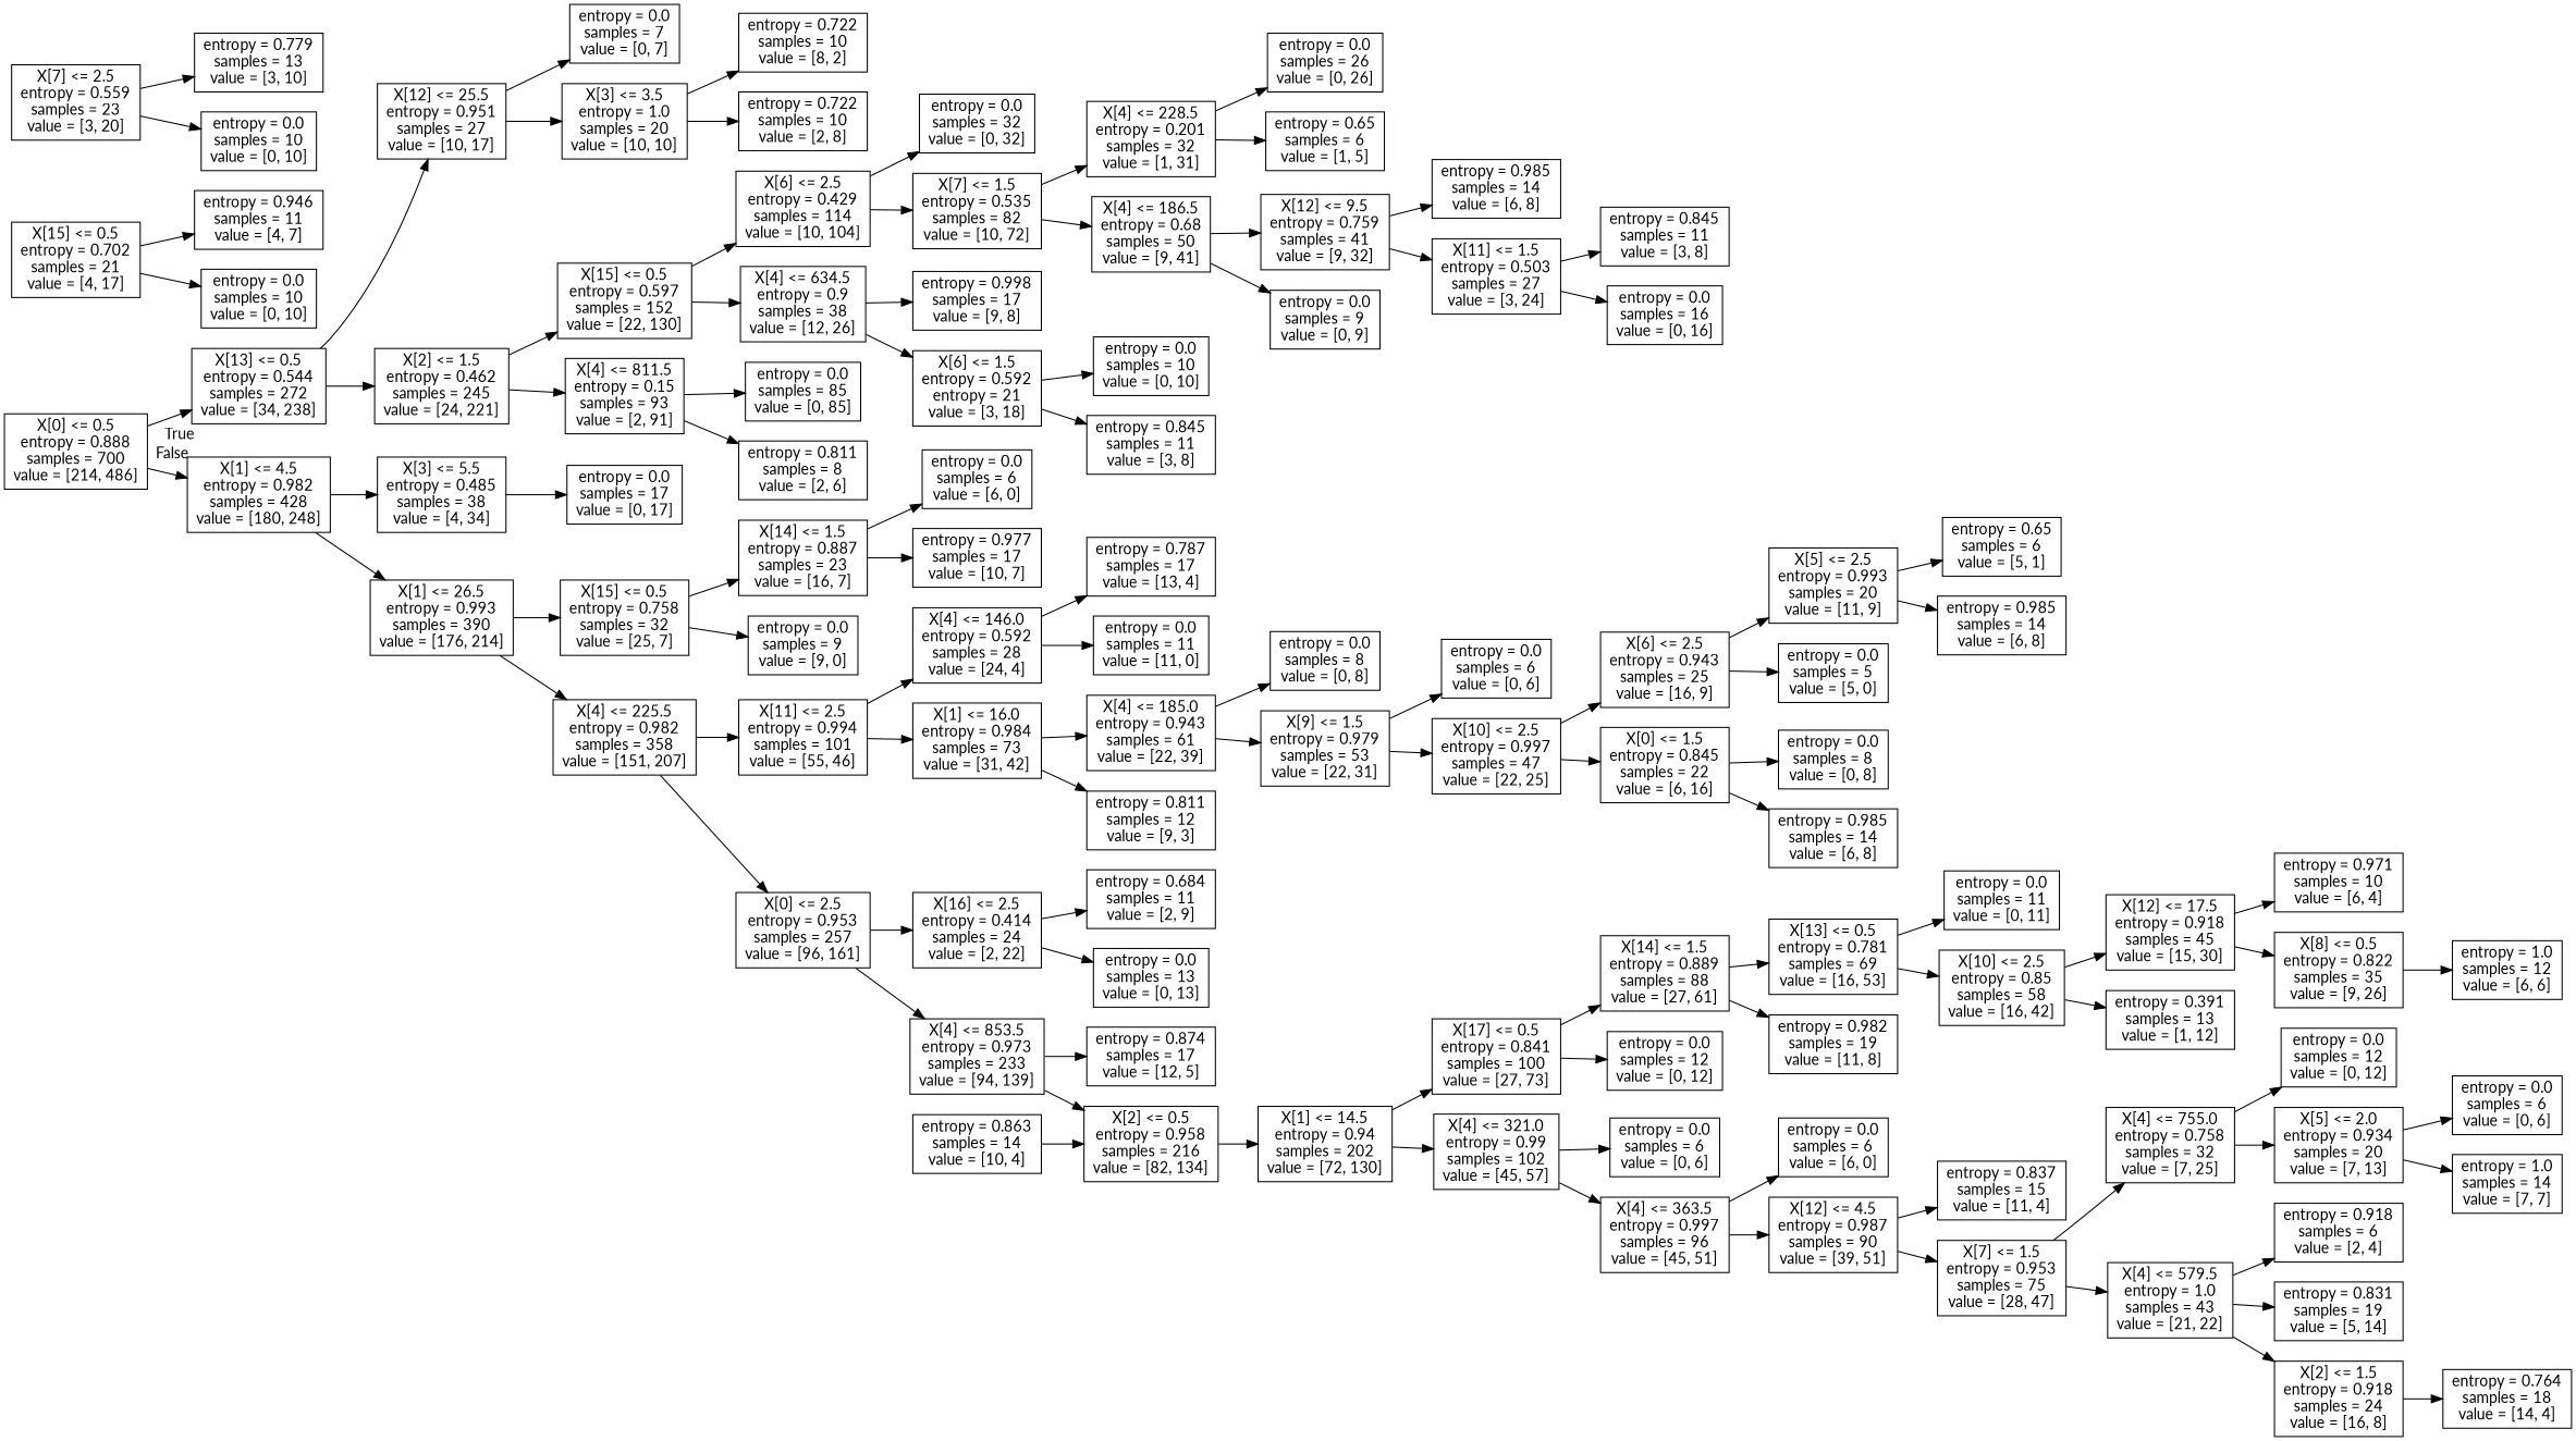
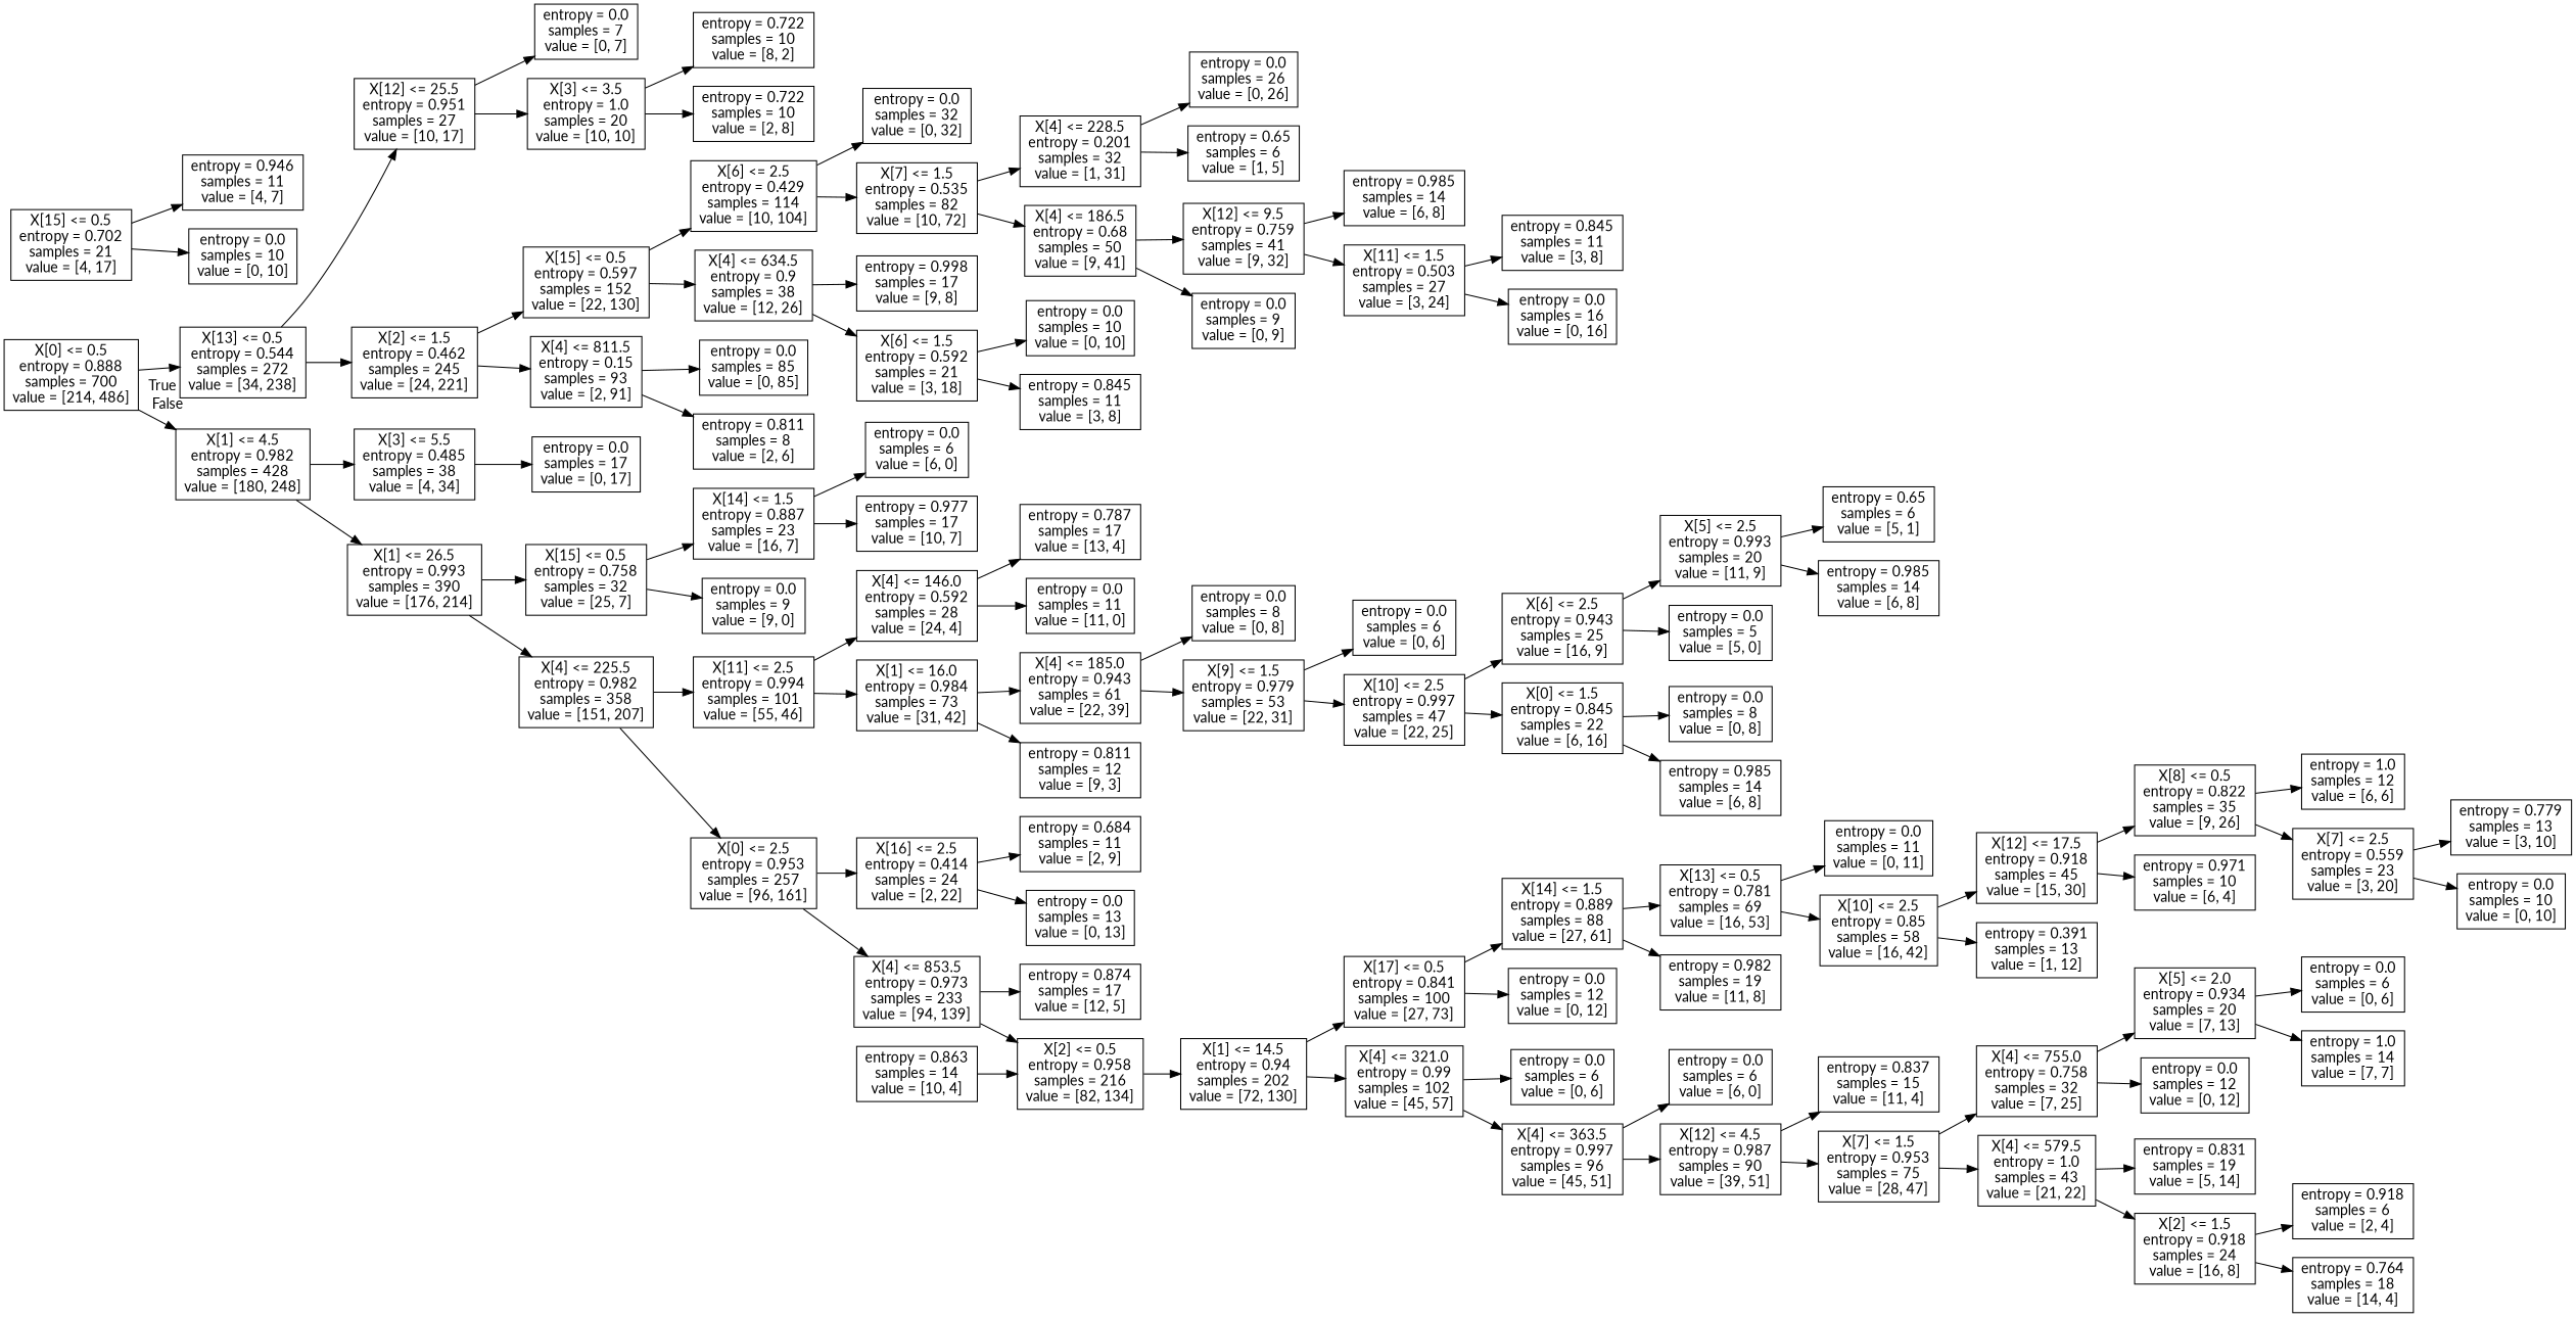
  digraph {
    fontname=Lato
    rankdir=LR
    node [fontname=Lato shape=box]
    edge [fontname=Lato]
    n1 [label="X[0] <= 0.5\nentropy = 0.888\nsamples = 700\nvalue = [214, 486]"]
    n2 [label="X[13] <= 0.5\nentropy = 0.544\nsamples = 272\nvalue = [34, 238]"]
    n3 [label="X[1] <= 4.5\nentropy = 0.982\nsamples = 428\nvalue = [180, 248]"]
    n4 [label="X[12] <= 25.5\nentropy = 0.951\nsamples = 27\nvalue = [10, 17]"]
    n5 [label="X[2] <= 1.5\nentropy = 0.462\nsamples = 245\nvalue = [24, 221]"]
    n6 [label="X[3] <= 5.5\nentropy = 0.485\nsamples = 38\nvalue = [4, 34]"]
    n7 [label="X[1] <= 26.5\nentropy = 0.993\nsamples = 390\nvalue = [176, 214]"]
    n8 [label="X[3] <= 3.5\nentropy = 1.0\nsamples = 20\nvalue = [10, 10]"]
    n9 [label="entropy = 0.0\nsamples = 7\nvalue = [0, 7]"]
    n10 [label="X[4] <= 811.5\nentropy = 0.15\nsamples = 93\nvalue = [2, 91]"]
    n11 [label="X[15] <= 0.5\nentropy = 0.597\nsamples = 152\nvalue = [22, 130]"]
    n12 [label="entropy = 0.722\nsamples = 10\nvalue = [8, 2]"]
    n13 [label="entropy = 0.722\nsamples = 10\nvalue = [2, 8]"]
    n14 [label="entropy = 0.0\nsamples = 85\nvalue = [0, 85]"]
    n15 [label="entropy = 0.811\nsamples = 8\nvalue = [2, 6]"]
    n16 [label="X[6] <= 2.5\nentropy = 0.429\nsamples = 114\nvalue = [10, 104]"]
    n17 [label="X[4] <= 634.5\nentropy = 0.9\nsamples = 38\nvalue = [12, 26]"]
    n18 [label="X[7] <= 1.5\nentropy = 0.535\nsamples = 82\nvalue = [10, 72]"]
    n19 [label="entropy = 0.0\nsamples = 32\nvalue = [0, 32]"]
-   n20 [label="X[6] <= 1.5\nentropy = 0.592\nentropy = 21\nvalue = [3, 18]"]
+   n20 [label="X[6] <= 1.5\nentropy = 0.592\nsamples = 21\nvalue = [3, 18]"]
    n21 [label="entropy = 0.998\nsamples = 17\nvalue = [9, 8]"]
    n22 [label="X[4] <= 228.5\nentropy = 0.201\nsamples = 32\nvalue = [1, 31]"]
    n23 [label="X[4] <= 186.5\nentropy = 0.68\nsamples = 50\nvalue = [9, 41]"]
    n24 [label="entropy = 0.65\nsamples = 6\nvalue = [1, 5]"]
    n25 [label="entropy = 0.0\nsamples = 26\nvalue = [0, 26]"]
    n26 [label="entropy = 0.0\nsamples = 9\nvalue = [0, 9]"]
    n27 [label="X[12] <= 9.5\nentropy = 0.759\nsamples = 41\nvalue = [9, 32]"]
    n28 [label="entropy = 0.985\nsamples = 14\nvalue = [6, 8]"]
    n29 [label="X[11] <= 1.5\nentropy = 0.503\nsamples = 27\nvalue = [3, 24]"]
    n30 [label="entropy = 0.845\nsamples = 11\nvalue = [3, 8]"]
    n31 [label="entropy = 0.0\nsamples = 16\nvalue = [0, 16]"]
    n32 [label="entropy = 0.0\nsamples = 10\nvalue = [0, 10]"]
    n33 [label="entropy = 0.845\nsamples = 11\nvalue = [3, 8]"]
    n34 [label="entropy = 0.0\nsamples = 17\nvalue = [0, 17]"]
    n35 [label="X[4] <= 225.5\nentropy = 0.982\nsamples = 358\nvalue = [151, 207]"]
    n36 [label="X[15] <= 0.5\nentropy = 0.758\nsamples = 32\nvalue = [25, 7]"]
    n37 [label="X[15] <= 0.5\nentropy = 0.702\nsamples = 21\nvalue = [4, 17]"]
    n38 [label="entropy = 0.946\nsamples = 11\nvalue = [4, 7]"]
    n39 [label="entropy = 0.0\nsamples = 10\nvalue = [0, 10]"]
    n40 [label="X[11] <= 2.5\nentropy = 0.994\nsamples = 101\nvalue = [55, 46]"]
    n41 [label="X[0] <= 2.5\nentropy = 0.953\nsamples = 257\nvalue = [96, 161]"]
    n42 [label="X[14] <= 1.5\nentropy = 0.887\nsamples = 23\nvalue = [16, 7]"]
    n43 [label="entropy = 0.0\nsamples = 9\nvalue = [9, 0]"]
    n44 [label="X[1] <= 16.0\nentropy = 0.984\nsamples = 73\nvalue = [31, 42]"]
    n45 [label="X[4] <= 146.0\nentropy = 0.592\nsamples = 28\nvalue = [24, 4]"]
    n46 [label="X[4] <= 853.5\nentropy = 0.973\nsamples = 233\nvalue = [94, 139]"]
    n47 [label="X[16] <= 2.5\nentropy = 0.414\nsamples = 24\nvalue = [2, 22]"]
    n48 [label="X[4] <= 185.0\nentropy = 0.943\nsamples = 61\nvalue = [22, 39]"]
    n49 [label="entropy = 0.811\nsamples = 12\nvalue = [9, 3]"]
    n50 [label="entropy = 0.787\nsamples = 17\nvalue = [13, 4]"]
    n51 [label="entropy = 0.0\nsamples = 11\nvalue = [11, 0]"]
    n52 [label="X[9] <= 1.5\nentropy = 0.979\nsamples = 53\nvalue = [22, 31]"]
    n53 [label="entropy = 0.0\nsamples = 8\nvalue = [0, 8]"]
    n54 [label="entropy = 0.0\nsamples = 6\nvalue = [0, 6]"]
    n55 [label="X[10] <= 2.5\nentropy = 0.997\nsamples = 47\nvalue = [22, 25]"]
    n56 [label="X[6] <= 2.5\nentropy = 0.943\nsamples = 25\nvalue = [16, 9]"]
    n57 [label="X[0] <= 1.5\nentropy = 0.845\nsamples = 22\nvalue = [6, 16]"]
    n58 [label="X[5] <= 2.5\nentropy = 0.993\nsamples = 20\nvalue = [11, 9]"]
    n59 [label="entropy = 0.0\nsamples = 5\nvalue = [5, 0]"]
    n60 [label="entropy = 0.0\nsamples = 8\nvalue = [0, 8]"]
    n61 [label="entropy = 0.985\nsamples = 14\nvalue = [6, 8]"]
    n62 [label="entropy = 0.65\nsamples = 6\nvalue = [5, 1]"]
    n63 [label="entropy = 0.985\nsamples = 14\nvalue = [6, 8]"]
    n64 [label="X[2] <= 0.5\nentropy = 0.958\nsamples = 216\nvalue = [82, 134]"]
    n65 [label="entropy = 0.874\nsamples = 17\nvalue = [12, 5]"]
    n66 [label="entropy = 0.684\nsamples = 11\nvalue = [2, 9]"]
    n67 [label="entropy = 0.0\nsamples = 13\nvalue = [0, 13]"]
    n68 [label="X[1] <= 14.5\nentropy = 0.94\nsamples = 202\nvalue = [72, 130]"]
    n69 [label="entropy = 0.863\nsamples = 14\nvalue = [10, 4]"]
    n70 [label="X[17] <= 0.5\nentropy = 0.841\nsamples = 100\nvalue = [27, 73]"]
    n71 [label="X[4] <= 321.0\nentropy = 0.99\nsamples = 102\nvalue = [45, 57]"]
    n72 [label="X[14] <= 1.5\nentropy = 0.889\nsamples = 88\nvalue = [27, 61]"]
    n73 [label="entropy = 0.0\nsamples = 12\nvalue = [0, 12]"]
    n74 [label="entropy = 0.0\nsamples = 6\nvalue = [0, 6]"]
    n75 [label="X[4] <= 363.5\nentropy = 0.997\nsamples = 96\nvalue = [45, 51]"]
    n76 [label="X[13] <= 0.5\nentropy = 0.781\nsamples = 69\nvalue = [16, 53]"]
    n77 [label="entropy = 0.982\nsamples = 19\nvalue = [11, 8]"]
    n78 [label="entropy = 0.0\nsamples = 11\nvalue = [0, 11]"]
    n79 [label="X[10] <= 2.5\nentropy = 0.85\nsamples = 58\nvalue = [16, 42]"]
    n80 [label="X[12] <= 17.5\nentropy = 0.918\nsamples = 45\nvalue = [15, 30]"]
    n81 [label="entropy = 0.391\nsamples = 13\nvalue = [1, 12]"]
    n82 [label="X[8] <= 0.5\nentropy = 0.822\nsamples = 35\nvalue = [9, 26]"]
    n83 [label="entropy = 0.971\nsamples = 10\nvalue = [6, 4]"]
    n84 [label="entropy = 1.0\nsamples = 12\nvalue = [6, 6]"]
    n85 [label="X[7] <= 2.5\nentropy = 0.559\nsamples = 23\nvalue = [3, 20]"]
    n86 [label="entropy = 0.779\nsamples = 13\nvalue = [3, 10]"]
    n87 [label="entropy = 0.0\nsamples = 10\nvalue = [0, 10]"]
    n88 [label="entropy = 0.0\nsamples = 6\nvalue = [6, 0]"]
    n89 [label="X[12] <= 4.5\nentropy = 0.987\nsamples = 90\nvalue = [39, 51]"]
    n90 [label="entropy = 0.837\nsamples = 15\nvalue = [11, 4]"]
    n91 [label="X[7] <= 1.5\nentropy = 0.953\nsamples = 75\nvalue = [28, 47]"]
    n92 [label="X[4] <= 755.0\nentropy = 0.758\nsamples = 32\nvalue = [7, 25]"]
    n93 [label="X[4] <= 579.5\nentropy = 1.0\nsamples = 43\nvalue = [21, 22]"]
    n94 [label="X[5] <= 2.0\nentropy = 0.934\nsamples = 20\nvalue = [7, 13]"]
    n95 [label="entropy = 0.0\nsamples = 12\nvalue = [0, 12]"]
    n96 [label="entropy = 0.831\nsamples = 19\nvalue = [5, 14]"]
    n97 [label="X[2] <= 1.5\nentropy = 0.918\nsamples = 24\nvalue = [16, 8]"]
    n98 [label="entropy = 0.0\nsamples = 6\nvalue = [0, 6]"]
    n99 [label="entropy = 1.0\nsamples = 14\nvalue = [7, 7]"]
    n100 [label="entropy = 0.918\nsamples = 6\nvalue = [2, 4]"]
    n101 [label="entropy = 0.764\nsamples = 18\nvalue = [14, 4]"]
    n102 [label="entropy = 0.977\nsamples = 17\nvalue = [10, 7]"]
    n103 [label="entropy = 0.0\nsamples = 6\nvalue = [6, 0]"]
    n1 -> n2 [headlabel=True labelangle=45 labeldistance=2.5]
    n1 -> n3 [headlabel=False labelangle=-45 labeldistance=2.5]
    n2 -> n4
    n2 -> n5
    n3 -> n6
    n3 -> n7
    n4 -> n8
    n4 -> n9
    n5 -> n10
    n5 -> n11
    n6 -> n34
    n7 -> n35
    n7 -> n36
    n8 -> n12
    n8 -> n13
    n10 -> n14
    n10 -> n15
    n11 -> n16
    n11 -> n17
    n16 -> n18
    n16 -> n19
    n17 -> n20
    n17 -> n21
    n18 -> n22
    n18 -> n23
    n20 -> n32
    n20 -> n33
    n22 -> n24
    n22 -> n25
    n23 -> n26
    n23 -> n27
    n27 -> n28
    n27 -> n29
    n29 -> n30
    n29 -> n31
    n35 -> n40
    n35 -> n41
    n36 -> n42
    n36 -> n43
    n37 -> n38
    n37 -> n39
    n40 -> n44
    n40 -> n45
    n41 -> n46
    n41 -> n47
    n42 -> n102
    n42 -> n103
    n44 -> n48
    n44 -> n49
    n45 -> n50
    n45 -> n51
    n46 -> n64
    n46 -> n65
    n47 -> n66
    n47 -> n67
    n48 -> n52
    n48 -> n53
    n52 -> n54
    n52 -> n55
    n55 -> n56
    n55 -> n57
    n56 -> n58
    n56 -> n59
    n57 -> n60
    n57 -> n61
    n58 -> n62
    n58 -> n63
    n64 -> n68
    n68 -> n70
    n68 -> n71
    n69 -> n64
    n70 -> n72
    n70 -> n73
    n71 -> n74
    n71 -> n75
    n72 -> n76
    n72 -> n77
    n75 -> n88
    n75 -> n89
    n76 -> n78
    n76 -> n79
    n79 -> n80
    n79 -> n81
    n80 -> n82
    n80 -> n83
    n82 -> n84
+   n82 -> n85
    n85 -> n86
    n85 -> n87
    n89 -> n90
    n89 -> n91
    n91 -> n92
    n91 -> n93
    n92 -> n94
    n92 -> n95
    n93 -> n96
    n93 -> n97
    n94 -> n98
    n94 -> n99
-   n93 -> n100
+   n97 -> n100
    n97 -> n101
  }
